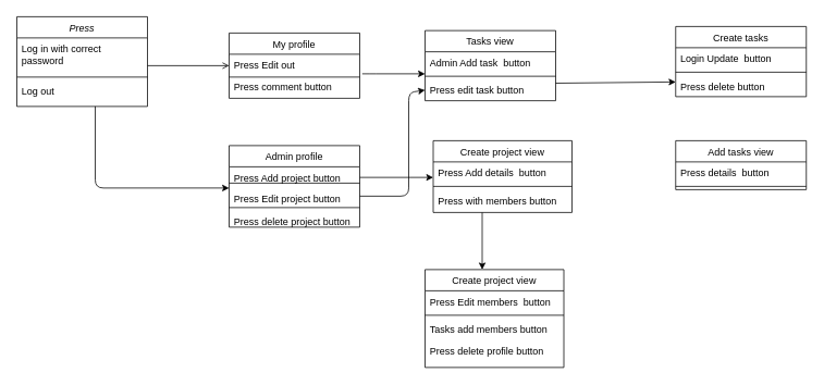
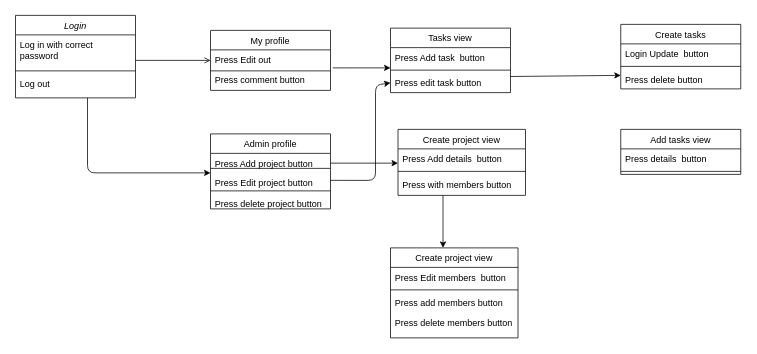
  <mxCell id="0" />
  <mxCell id="1" parent="0" />
- <mxCell id="2" value="Press" style="swimlane;fontStyle=2;align=center;verticalAlign=top;childLayout=stackLayout;horizontal=1;startSize=26;horizontalStack=0;resizeParent=1;resizeLast=0;collapsible=1;marginBottom=0;rounded=0;shadow=0;strokeWidth=1;" parent="1" vertex="1"><mxGeometry x="20" y="20" width="160" height="110" as="geometry"><mxRectangle x="230" y="140" width="160" height="26" as="alternateBounds" /></mxGeometry></mxCell>
+ <mxCell id="2" value="Login" style="swimlane;fontStyle=2;align=center;verticalAlign=top;childLayout=stackLayout;horizontal=1;startSize=26;horizontalStack=0;resizeParent=1;resizeLast=0;collapsible=1;marginBottom=0;rounded=0;shadow=0;strokeWidth=1;" parent="1" vertex="1"><mxGeometry x="20" y="20" width="160" height="110" as="geometry"><mxRectangle x="230" y="140" width="160" height="26" as="alternateBounds" /></mxGeometry></mxCell>
  <mxCell id="3" value="Log in with correct&#10; password" style="text;align=left;verticalAlign=top;spacingLeft=4;spacingRight=4;overflow=hidden;rotatable=0;points=[[0,0.5],[1,0.5]];portConstraint=eastwest;" parent="2" vertex="1"><mxGeometry y="26" width="160" height="44" as="geometry" /></mxCell>
  <mxCell id="4" value="" style="line;html=1;strokeWidth=1;align=left;verticalAlign=middle;spacingTop=-1;spacingLeft=3;spacingRight=3;rotatable=0;labelPosition=right;points=[];portConstraint=eastwest;" parent="2" vertex="1"><mxGeometry y="70" width="160" height="8" as="geometry" /></mxCell>
  <mxCell id="5" value="Log out" style="text;align=left;verticalAlign=top;spacingLeft=4;spacingRight=4;overflow=hidden;rotatable=0;points=[[0,0.5],[1,0.5]];portConstraint=eastwest;rounded=0;shadow=0;html=0;" parent="2" vertex="1"><mxGeometry y="78" width="160" height="20" as="geometry" /></mxCell>
  <mxCell id="6" value="My profile" style="swimlane;fontStyle=0;align=center;verticalAlign=top;childLayout=stackLayout;horizontal=1;startSize=26;horizontalStack=0;resizeParent=1;resizeLast=0;collapsible=1;marginBottom=0;rounded=0;shadow=0;strokeWidth=1;" parent="1" vertex="1"><mxGeometry x="280" y="40" width="160" height="80" as="geometry"><mxRectangle x="550" y="140" width="160" height="26" as="alternateBounds" /></mxGeometry></mxCell>
  <mxCell id="7" value="Press Edit out" style="text;align=left;verticalAlign=top;spacingLeft=4;spacingRight=4;overflow=hidden;rotatable=0;points=[[0,0.5],[1,0.5]];portConstraint=eastwest;" parent="6" vertex="1"><mxGeometry y="26" width="160" height="26" as="geometry" /></mxCell>
  <mxCell id="8" value="Press comment button" style="text;align=left;verticalAlign=top;spacingLeft=4;spacingRight=4;overflow=hidden;rotatable=0;points=[[0,0.5],[1,0.5]];portConstraint=eastwest;rounded=0;shadow=0;html=0;" parent="6" vertex="1"><mxGeometry y="52" width="160" height="26" as="geometry" /></mxCell>
  <mxCell id="9" value="" style="endArrow=open;shadow=0;strokeWidth=1;rounded=0;endFill=1;edgeStyle=elbowEdgeStyle;elbow=vertical;" parent="1" source="2" edge="1"><mxGeometry x="0.5" y="41" relative="1" as="geometry"><mxPoint x="380" y="182" as="sourcePoint" /><mxPoint x="280" y="80" as="targetPoint" /><mxPoint x="-40" y="32" as="offset" /></mxGeometry></mxCell>
  <mxCell id="10" value="" style="endArrow=classic;html=1;" edge="1" parent="1"><mxGeometry width="50" height="50" relative="1" as="geometry"><mxPoint x="116" y="130" as="sourcePoint" /><mxPoint x="280" y="230" as="targetPoint" /><Array as="points"><mxPoint x="116" y="230" /><mxPoint x="200" y="230" /></Array></mxGeometry></mxCell>
  <mxCell id="11" value="Admin profile" style="swimlane;fontStyle=0;align=center;verticalAlign=top;childLayout=stackLayout;horizontal=1;startSize=26;horizontalStack=0;resizeParent=1;resizeLast=0;collapsible=1;marginBottom=0;rounded=0;shadow=0;strokeWidth=1;" vertex="1" parent="1"><mxGeometry x="280" y="178" width="160" height="100" as="geometry"><mxRectangle x="550" y="140" width="160" height="26" as="alternateBounds" /></mxGeometry></mxCell>
  <mxCell id="12" value="Press Add project button" style="text;align=left;verticalAlign=top;spacingLeft=4;spacingRight=4;overflow=hidden;rotatable=0;points=[[0,0.5],[1,0.5]];portConstraint=eastwest;" vertex="1" parent="11"><mxGeometry y="26" width="160" height="26" as="geometry" /></mxCell>
  <mxCell id="13" value="Press Edit project button&#10;&#10;Press delete project button&#10;" style="text;align=left;verticalAlign=top;spacingLeft=4;spacingRight=4;overflow=hidden;rotatable=0;points=[[0,0.5],[1,0.5]];portConstraint=eastwest;rounded=0;shadow=0;html=0;" vertex="1" parent="11"><mxGeometry y="52" width="160" height="48" as="geometry" /></mxCell>
  <mxCell id="14" value="" style="endArrow=classic;html=1;exitX=1.019;exitY=-0.077;exitDx=0;exitDy=0;exitPerimeter=0;" edge="1" parent="1" source="8"><mxGeometry width="50" height="50" relative="1" as="geometry"><mxPoint x="390" y="420" as="sourcePoint" /><mxPoint x="520" y="90" as="targetPoint" /><Array as="points"><mxPoint x="460" y="90" /></Array></mxGeometry></mxCell>
  <mxCell id="15" value="Tasks view" style="swimlane;fontStyle=0;align=center;verticalAlign=top;childLayout=stackLayout;horizontal=1;startSize=26;horizontalStack=0;resizeParent=1;resizeLast=0;collapsible=1;marginBottom=0;rounded=0;shadow=0;strokeWidth=1;" vertex="1" parent="1"><mxGeometry x="520" y="37" width="160" height="86" as="geometry"><mxRectangle x="550" y="140" width="160" height="26" as="alternateBounds" /></mxGeometry></mxCell>
- <mxCell id="16" value="Admin Add task  button" style="text;align=left;verticalAlign=top;spacingLeft=4;spacingRight=4;overflow=hidden;rotatable=0;points=[[0,0.5],[1,0.5]];portConstraint=eastwest;" vertex="1" parent="15"><mxGeometry y="26" width="160" height="26" as="geometry" /></mxCell>
+ <mxCell id="16" value="Press Add task  button" style="text;align=left;verticalAlign=top;spacingLeft=4;spacingRight=4;overflow=hidden;rotatable=0;points=[[0,0.5],[1,0.5]];portConstraint=eastwest;" vertex="1" parent="15"><mxGeometry y="26" width="160" height="26" as="geometry" /></mxCell>
  <mxCell id="17" value="" style="line;html=1;strokeWidth=1;align=left;verticalAlign=middle;spacingTop=-1;spacingLeft=3;spacingRight=3;rotatable=0;labelPosition=right;points=[];portConstraint=eastwest;" vertex="1" parent="15"><mxGeometry y="52" width="160" height="8" as="geometry" /></mxCell>
  <mxCell id="18" value="Press edit task button" style="text;align=left;verticalAlign=top;spacingLeft=4;spacingRight=4;overflow=hidden;rotatable=0;points=[[0,0.5],[1,0.5]];portConstraint=eastwest;rounded=0;shadow=0;html=0;" vertex="1" parent="15"><mxGeometry y="60" width="160" height="26" as="geometry" /></mxCell>
  <mxCell id="19" value="" style="endArrow=classic;html=1;entryX=0;entryY=0.5;entryDx=0;entryDy=0;exitX=1;exitY=0.208;exitDx=0;exitDy=0;exitPerimeter=0;" edge="1" parent="1" source="13" target="18"><mxGeometry width="50" height="50" relative="1" as="geometry"><mxPoint x="390" y="420" as="sourcePoint" /><mxPoint x="510" y="217" as="targetPoint" /><Array as="points"><mxPoint x="500" y="240" /><mxPoint x="500" y="113" /></Array></mxGeometry></mxCell>
  <mxCell id="20" value="" style="line;html=1;strokeWidth=1;align=left;verticalAlign=middle;spacingTop=-1;spacingLeft=3;spacingRight=3;rotatable=0;labelPosition=right;points=[];portConstraint=eastwest;" vertex="1" parent="1"><mxGeometry x="280" y="220" width="160" height="8" as="geometry" /></mxCell>
  <mxCell id="21" value="" style="line;html=1;strokeWidth=1;align=left;verticalAlign=middle;spacingTop=-1;spacingLeft=3;spacingRight=3;rotatable=0;labelPosition=right;points=[];portConstraint=eastwest;" vertex="1" parent="1"><mxGeometry x="280" y="250" width="160" height="8" as="geometry" /></mxCell>
  <mxCell id="22" value="" style="line;html=1;strokeWidth=1;align=left;verticalAlign=middle;spacingTop=-1;spacingLeft=3;spacingRight=3;rotatable=0;labelPosition=right;points=[];portConstraint=eastwest;" vertex="1" parent="1"><mxGeometry x="280" y="90" width="160" height="8" as="geometry" /></mxCell>
  <mxCell id="23" value="" style="endArrow=classic;html=1;exitX=1;exitY=0.5;exitDx=0;exitDy=0;" edge="1" parent="1" source="12"><mxGeometry width="50" height="50" relative="1" as="geometry"><mxPoint x="530" y="250" as="sourcePoint" /><mxPoint x="530" y="217" as="targetPoint" /><Array as="points" /></mxGeometry></mxCell>
  <mxCell id="24" value="Create project view" style="swimlane;fontStyle=0;align=center;verticalAlign=top;childLayout=stackLayout;horizontal=1;startSize=26;horizontalStack=0;resizeParent=1;resizeLast=0;collapsible=1;marginBottom=0;rounded=0;shadow=0;strokeWidth=1;" vertex="1" parent="1"><mxGeometry x="530" y="172" width="170" height="88" as="geometry"><mxRectangle x="550" y="140" width="160" height="26" as="alternateBounds" /></mxGeometry></mxCell>
  <mxCell id="25" value="Press Add details  button" style="text;align=left;verticalAlign=top;spacingLeft=4;spacingRight=4;overflow=hidden;rotatable=0;points=[[0,0.5],[1,0.5]];portConstraint=eastwest;" vertex="1" parent="24"><mxGeometry y="26" width="170" height="26" as="geometry" /></mxCell>
  <mxCell id="26" value="" style="line;html=1;strokeWidth=1;align=left;verticalAlign=middle;spacingTop=-1;spacingLeft=3;spacingRight=3;rotatable=0;labelPosition=right;points=[];portConstraint=eastwest;" vertex="1" parent="24"><mxGeometry y="52" width="170" height="8" as="geometry" /></mxCell>
  <mxCell id="27" value="Press with members button" style="text;align=left;verticalAlign=top;spacingLeft=4;spacingRight=4;overflow=hidden;rotatable=0;points=[[0,0.5],[1,0.5]];portConstraint=eastwest;rounded=0;shadow=0;html=0;" vertex="1" parent="24"><mxGeometry y="60" width="170" height="26" as="geometry" /></mxCell>
  <mxCell id="28" value="" style="endArrow=classic;html=1;exitX=0.353;exitY=1.077;exitDx=0;exitDy=0;exitPerimeter=0;" edge="1" parent="1" source="27"><mxGeometry width="50" height="50" relative="1" as="geometry"><mxPoint x="390" y="360" as="sourcePoint" /><mxPoint x="590" y="330" as="targetPoint" /></mxGeometry></mxCell>
  <mxCell id="29" value="Create project view" style="swimlane;fontStyle=0;align=center;verticalAlign=top;childLayout=stackLayout;horizontal=1;startSize=26;horizontalStack=0;resizeParent=1;resizeLast=0;collapsible=1;marginBottom=0;rounded=0;shadow=0;strokeWidth=1;" vertex="1" parent="1"><mxGeometry x="520" y="330" width="170" height="120" as="geometry"><mxRectangle x="550" y="140" width="160" height="26" as="alternateBounds" /></mxGeometry></mxCell>
  <mxCell id="30" value="Press Edit members  button" style="text;align=left;verticalAlign=top;spacingLeft=4;spacingRight=4;overflow=hidden;rotatable=0;points=[[0,0.5],[1,0.5]];portConstraint=eastwest;" vertex="1" parent="29"><mxGeometry y="26" width="170" height="26" as="geometry" /></mxCell>
  <mxCell id="31" value="" style="line;html=1;strokeWidth=1;align=left;verticalAlign=middle;spacingTop=-1;spacingLeft=3;spacingRight=3;rotatable=0;labelPosition=right;points=[];portConstraint=eastwest;" vertex="1" parent="29"><mxGeometry y="52" width="170" height="8" as="geometry" /></mxCell>
- <mxCell id="32" value="Tasks add members button" style="text;align=left;verticalAlign=top;spacingLeft=4;spacingRight=4;overflow=hidden;rotatable=0;points=[[0,0.5],[1,0.5]];portConstraint=eastwest;rounded=0;shadow=0;html=0;" vertex="1" parent="29"><mxGeometry y="60" width="170" height="26" as="geometry" /></mxCell>
- <mxCell id="33" value="Press delete profile button" style="text;align=left;verticalAlign=top;spacingLeft=4;spacingRight=4;overflow=hidden;rotatable=0;points=[[0,0.5],[1,0.5]];portConstraint=eastwest;rounded=0;shadow=0;html=0;" vertex="1" parent="29"><mxGeometry y="86" width="170" height="26" as="geometry" /></mxCell>
+ <mxCell id="32" value="Press add members button" style="text;align=left;verticalAlign=top;spacingLeft=4;spacingRight=4;overflow=hidden;rotatable=0;points=[[0,0.5],[1,0.5]];portConstraint=eastwest;rounded=0;shadow=0;html=0;" vertex="1" parent="29"><mxGeometry y="60" width="170" height="26" as="geometry" /></mxCell>
+ <mxCell id="33" value="Press delete members button" style="text;align=left;verticalAlign=top;spacingLeft=4;spacingRight=4;overflow=hidden;rotatable=0;points=[[0,0.5],[1,0.5]];portConstraint=eastwest;rounded=0;shadow=0;html=0;" vertex="1" parent="29"><mxGeometry y="86" width="170" height="26" as="geometry" /></mxCell>
  <mxCell id="34" value="Create tasks" style="swimlane;fontStyle=0;align=center;verticalAlign=top;childLayout=stackLayout;horizontal=1;startSize=26;horizontalStack=0;resizeParent=1;resizeLast=0;collapsible=1;marginBottom=0;rounded=0;shadow=0;strokeWidth=1;" vertex="1" parent="1"><mxGeometry x="827" y="32" width="160" height="86" as="geometry"><mxRectangle x="550" y="140" width="160" height="26" as="alternateBounds" /></mxGeometry></mxCell>
  <mxCell id="35" value="Login Update  button" style="text;align=left;verticalAlign=top;spacingLeft=4;spacingRight=4;overflow=hidden;rotatable=0;points=[[0,0.5],[1,0.5]];portConstraint=eastwest;" vertex="1" parent="34"><mxGeometry y="26" width="160" height="26" as="geometry" /></mxCell>
  <mxCell id="36" value="" style="line;html=1;strokeWidth=1;align=left;verticalAlign=middle;spacingTop=-1;spacingLeft=3;spacingRight=3;rotatable=0;labelPosition=right;points=[];portConstraint=eastwest;" vertex="1" parent="34"><mxGeometry y="52" width="160" height="8" as="geometry" /></mxCell>
  <mxCell id="37" value="Press delete button" style="text;align=left;verticalAlign=top;spacingLeft=4;spacingRight=4;overflow=hidden;rotatable=0;points=[[0,0.5],[1,0.5]];portConstraint=eastwest;rounded=0;shadow=0;html=0;" vertex="1" parent="34"><mxGeometry y="60" width="160" height="26" as="geometry" /></mxCell>
  <mxCell id="38" value="Add tasks view" style="swimlane;fontStyle=0;align=center;verticalAlign=top;childLayout=stackLayout;horizontal=1;startSize=26;horizontalStack=0;resizeParent=1;resizeLast=0;collapsible=1;marginBottom=0;rounded=0;shadow=0;strokeWidth=1;" vertex="1" parent="1"><mxGeometry x="827" y="172" width="160" height="60" as="geometry"><mxRectangle x="550" y="140" width="160" height="26" as="alternateBounds" /></mxGeometry></mxCell>
  <mxCell id="39" value="Press details  button" style="text;align=left;verticalAlign=top;spacingLeft=4;spacingRight=4;overflow=hidden;rotatable=0;points=[[0,0.5],[1,0.5]];portConstraint=eastwest;" vertex="1" parent="38"><mxGeometry y="26" width="160" height="26" as="geometry" /></mxCell>
  <mxCell id="40" value="" style="line;html=1;strokeWidth=1;align=left;verticalAlign=middle;spacingTop=-1;spacingLeft=3;spacingRight=3;rotatable=0;labelPosition=right;points=[];portConstraint=eastwest;" vertex="1" parent="38"><mxGeometry y="52" width="160" height="8" as="geometry" /></mxCell>
  <mxCell id="41" value="" style="endArrow=classic;html=1;exitX=1;exitY=0.75;exitDx=0;exitDy=0;" edge="1" parent="1" source="15"><mxGeometry width="50" height="50" relative="1" as="geometry"><mxPoint x="797" y="113" as="sourcePoint" /><mxPoint x="827" y="100" as="targetPoint" /></mxGeometry></mxCell>
